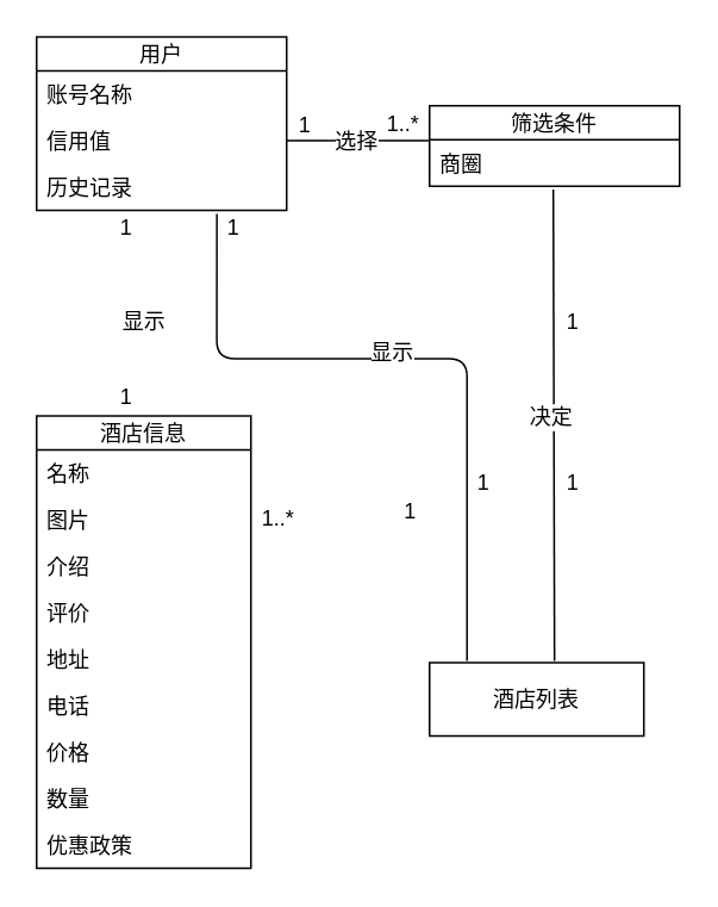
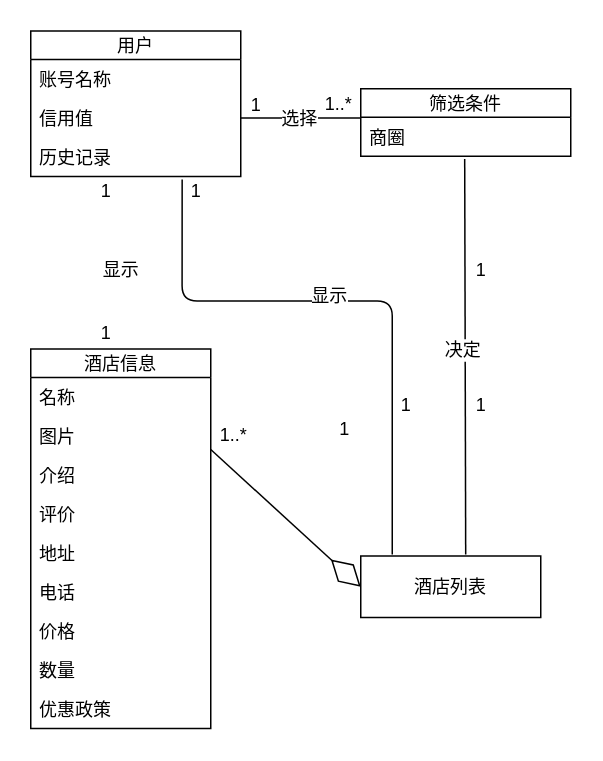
  <mxCell id="0" />
  <mxCell id="1" parent="0" />
  <mxCell id="2" value="用户" style="swimlane;fontStyle=0;childLayout=stackLayout;horizontal=1;startSize=19;fillColor=none;horizontalStack=0;resizeParent=1;resizeParentMax=0;resizeLast=0;collapsible=1;marginBottom=0;" parent="1" vertex="1"><mxGeometry x="20" y="20" width="140" height="97" as="geometry" /></mxCell>
  <mxCell id="3" value="账号名称&#10;" style="text;strokeColor=none;fillColor=none;align=left;verticalAlign=top;spacingLeft=4;spacingRight=4;overflow=hidden;rotatable=0;points=[[0,0.5],[1,0.5]];portConstraint=eastwest;" parent="2" vertex="1"><mxGeometry y="19" width="140" height="26" as="geometry" /></mxCell>
  <mxCell id="4" value="信用值&#10;&#10;" style="text;strokeColor=none;fillColor=none;align=left;verticalAlign=top;spacingLeft=4;spacingRight=4;overflow=hidden;rotatable=0;points=[[0,0.5],[1,0.5]];portConstraint=eastwest;" parent="2" vertex="1"><mxGeometry y="45" width="140" height="26" as="geometry" /></mxCell>
  <mxCell id="5" value="历史记录" style="text;strokeColor=none;fillColor=none;align=left;verticalAlign=top;spacingLeft=4;spacingRight=4;overflow=hidden;rotatable=0;points=[[0,0.5],[1,0.5]];portConstraint=eastwest;" parent="2" vertex="1"><mxGeometry y="71" width="140" height="26" as="geometry" /></mxCell>
  <mxCell id="6" value="酒店列表" style="rounded=0;whiteSpace=wrap;html=1;" parent="1" vertex="1"><mxGeometry x="240" y="370" width="120" height="41" as="geometry" /></mxCell>
+ <mxCell id="7" value="" style="endArrow=diamondThin;endFill=0;endSize=24;html=1;entryX=0;entryY=0.5;entryDx=0;entryDy=0;exitX=1;exitY=-0.154;exitDx=0;exitDy=0;exitPerimeter=0;" parent="1" source="13" target="6" edge="1"><mxGeometry width="160" relative="1" as="geometry"><mxPoint x="280" y="460" as="sourcePoint" /><mxPoint x="340" y="200" as="targetPoint" /><Array as="points" /></mxGeometry></mxCell>
  <mxCell id="8" value="1..*" style="text;html=1;align=center;verticalAlign=middle;resizable=0;points=[];autosize=1;" parent="1" vertex="1"><mxGeometry x="140" y="280" width="30" height="20" as="geometry" /></mxCell>
  <mxCell id="9" value="1" style="text;html=1;align=center;verticalAlign=middle;resizable=0;points=[];autosize=1;" parent="1" vertex="1"><mxGeometry x="219" y="276" width="20" height="20" as="geometry" /></mxCell>
  <mxCell id="10" value="酒店信息" style="swimlane;fontStyle=0;childLayout=stackLayout;horizontal=1;startSize=19;fillColor=none;horizontalStack=0;resizeParent=1;resizeParentMax=0;resizeLast=0;collapsible=1;marginBottom=0;" parent="1" vertex="1"><mxGeometry x="20" y="232" width="120" height="253" as="geometry" /></mxCell>
  <mxCell id="11" value="名称&#10;" style="text;strokeColor=none;fillColor=none;align=left;verticalAlign=top;spacingLeft=4;spacingRight=4;overflow=hidden;rotatable=0;points=[[0,0.5],[1,0.5]];portConstraint=eastwest;" parent="10" vertex="1"><mxGeometry y="19" width="120" height="26" as="geometry" /></mxCell>
  <mxCell id="12" value="图片&#10;" style="text;strokeColor=none;fillColor=none;align=left;verticalAlign=top;spacingLeft=4;spacingRight=4;overflow=hidden;rotatable=0;points=[[0,0.5],[1,0.5]];portConstraint=eastwest;" parent="10" vertex="1"><mxGeometry y="45" width="120" height="26" as="geometry" /></mxCell>
  <mxCell id="13" value="介绍&#10;" style="text;strokeColor=none;fillColor=none;align=left;verticalAlign=top;spacingLeft=4;spacingRight=4;overflow=hidden;rotatable=0;points=[[0,0.5],[1,0.5]];portConstraint=eastwest;" parent="10" vertex="1"><mxGeometry y="71" width="120" height="26" as="geometry" /></mxCell>
  <mxCell id="14" value="评价" style="text;strokeColor=none;fillColor=none;align=left;verticalAlign=top;spacingLeft=4;spacingRight=4;overflow=hidden;rotatable=0;points=[[0,0.5],[1,0.5]];portConstraint=eastwest;" parent="10" vertex="1"><mxGeometry y="97" width="120" height="26" as="geometry" /></mxCell>
  <mxCell id="15" value="地址" style="text;strokeColor=none;fillColor=none;align=left;verticalAlign=top;spacingLeft=4;spacingRight=4;overflow=hidden;rotatable=0;points=[[0,0.5],[1,0.5]];portConstraint=eastwest;" parent="10" vertex="1"><mxGeometry y="123" width="120" height="26" as="geometry" /></mxCell>
  <mxCell id="16" value="电话" style="text;strokeColor=none;fillColor=none;align=left;verticalAlign=top;spacingLeft=4;spacingRight=4;overflow=hidden;rotatable=0;points=[[0,0.5],[1,0.5]];portConstraint=eastwest;" parent="10" vertex="1"><mxGeometry y="149" width="120" height="26" as="geometry" /></mxCell>
  <mxCell id="17" value="价格" style="text;strokeColor=none;fillColor=none;align=left;verticalAlign=top;spacingLeft=4;spacingRight=4;overflow=hidden;rotatable=0;points=[[0,0.5],[1,0.5]];portConstraint=eastwest;" parent="10" vertex="1"><mxGeometry y="175" width="120" height="26" as="geometry" /></mxCell>
  <mxCell id="18" value="数量" style="text;strokeColor=none;fillColor=none;align=left;verticalAlign=top;spacingLeft=4;spacingRight=4;overflow=hidden;rotatable=0;points=[[0,0.5],[1,0.5]];portConstraint=eastwest;" parent="10" vertex="1"><mxGeometry y="201" width="120" height="26" as="geometry" /></mxCell>
  <mxCell id="19" value="优惠政策" style="text;strokeColor=none;fillColor=none;align=left;verticalAlign=top;spacingLeft=4;spacingRight=4;overflow=hidden;rotatable=0;points=[[0,0.5],[1,0.5]];portConstraint=eastwest;" parent="10" vertex="1"><mxGeometry y="227" width="120" height="26" as="geometry" /></mxCell>
  <mxCell id="20" value="" style="endArrow=none;startArrow=none;endFill=0;startFill=0;html=1;entryX=0;entryY=0.5;entryDx=0;entryDy=0;exitX=1;exitY=0.5;exitDx=0;exitDy=0;" parent="1" source="4" edge="1"><mxGeometry width="160" relative="1" as="geometry"><mxPoint x="130" y="180" as="sourcePoint" /><mxPoint x="240" y="78" as="targetPoint" /></mxGeometry></mxCell>
  <mxCell id="21" value="选择" style="text;html=1;align=center;verticalAlign=middle;resizable=0;points=[];labelBackgroundColor=#ffffff;" parent="20" vertex="1" connectable="0"><mxGeometry x="-0.05" relative="1" as="geometry"><mxPoint as="offset" /></mxGeometry></mxCell>
  <mxCell id="22" value="1" style="text;html=1;align=center;verticalAlign=middle;resizable=0;points=[];autosize=1;" parent="1" vertex="1"><mxGeometry x="160" y="60" width="20" height="20" as="geometry" /></mxCell>
  <mxCell id="23" value="1..*" style="text;html=1;align=center;verticalAlign=middle;resizable=0;points=[];autosize=1;" parent="1" vertex="1"><mxGeometry x="210" y="58.5" width="30" height="20" as="geometry" /></mxCell>
  <mxCell id="24" value="" style="endArrow=none;html=1;exitX=0.583;exitY=-0.024;exitDx=0;exitDy=0;exitPerimeter=0;entryX=0.495;entryY=1.071;entryDx=0;entryDy=0;entryPerimeter=0;" parent="1" source="6" target="36" edge="1"><mxGeometry width="50" height="50" relative="1" as="geometry"><mxPoint x="280" y="250" as="sourcePoint" /><mxPoint x="311" y="160" as="targetPoint" /></mxGeometry></mxCell>
  <mxCell id="25" value="决定" style="text;html=1;align=center;verticalAlign=middle;resizable=0;points=[];labelBackgroundColor=#ffffff;" parent="24" vertex="1" connectable="0"><mxGeometry x="0.037" y="-3" relative="1" as="geometry"><mxPoint x="-5" as="offset" /></mxGeometry></mxCell>
  <mxCell id="26" value="1" style="text;html=1;align=center;verticalAlign=middle;resizable=0;points=[];autosize=1;" parent="1" vertex="1"><mxGeometry x="310" y="170" width="20" height="20" as="geometry" /></mxCell>
  <mxCell id="27" value="1" style="text;html=1;align=center;verticalAlign=middle;resizable=0;points=[];autosize=1;" parent="1" vertex="1"><mxGeometry x="310" y="260" width="20" height="20" as="geometry" /></mxCell>
  <mxCell id="28" value="" style="endArrow=none;html=1;exitX=0.175;exitY=-0.024;exitDx=0;exitDy=0;exitPerimeter=0;edgeStyle=orthogonalEdgeStyle;entryX=0.721;entryY=1.077;entryDx=0;entryDy=0;entryPerimeter=0;" parent="1" source="6" target="5" edge="1"><mxGeometry width="50" height="50" relative="1" as="geometry"><mxPoint x="210" y="250" as="sourcePoint" /><mxPoint x="120" y="110" as="targetPoint" /><Array as="points"><mxPoint x="261" y="200" /><mxPoint x="121" y="200" /></Array></mxGeometry></mxCell>
  <mxCell id="29" value="显示" style="text;html=1;align=center;verticalAlign=middle;resizable=0;points=[];labelBackgroundColor=#ffffff;" parent="28" vertex="1" connectable="0"><mxGeometry x="0.086" y="-4" relative="1" as="geometry"><mxPoint as="offset" /></mxGeometry></mxCell>
  <mxCell id="30" value="1" style="text;html=1;align=center;verticalAlign=middle;resizable=0;points=[];autosize=1;" parent="1" vertex="1"><mxGeometry x="120" y="117" width="20" height="20" as="geometry" /></mxCell>
  <mxCell id="31" value="1" style="text;html=1;align=center;verticalAlign=middle;resizable=0;points=[];autosize=1;" parent="1" vertex="1"><mxGeometry x="260" y="260" width="20" height="20" as="geometry" /></mxCell>
  <mxCell id="32" value="显示" style="text;html=1;align=center;verticalAlign=middle;resizable=0;points=[];autosize=1;" parent="1" vertex="1"><mxGeometry x="60" y="170" width="40" height="20" as="geometry" /></mxCell>
  <mxCell id="33" value="1" style="text;html=1;align=center;verticalAlign=middle;resizable=0;points=[];autosize=1;" parent="1" vertex="1"><mxGeometry x="60" y="212" width="20" height="20" as="geometry" /></mxCell>
  <mxCell id="34" value="1" style="text;html=1;align=center;verticalAlign=middle;resizable=0;points=[];autosize=1;" parent="1" vertex="1"><mxGeometry x="60" y="117" width="20" height="20" as="geometry" /></mxCell>
  <mxCell id="35" value="筛选条件" style="swimlane;fontStyle=0;childLayout=stackLayout;horizontal=1;startSize=19;fillColor=none;horizontalStack=0;resizeParent=1;resizeParentMax=0;resizeLast=0;collapsible=1;marginBottom=0;" parent="1" vertex="1"><mxGeometry x="240" y="58.5" width="140" height="45" as="geometry" /></mxCell>
  <mxCell id="36" value="商圈" style="text;strokeColor=none;fillColor=none;align=left;verticalAlign=top;spacingLeft=4;spacingRight=4;overflow=hidden;rotatable=0;points=[[0,0.5],[1,0.5]];portConstraint=eastwest;" parent="35" vertex="1"><mxGeometry y="19" width="140" height="26" as="geometry" /></mxCell>
